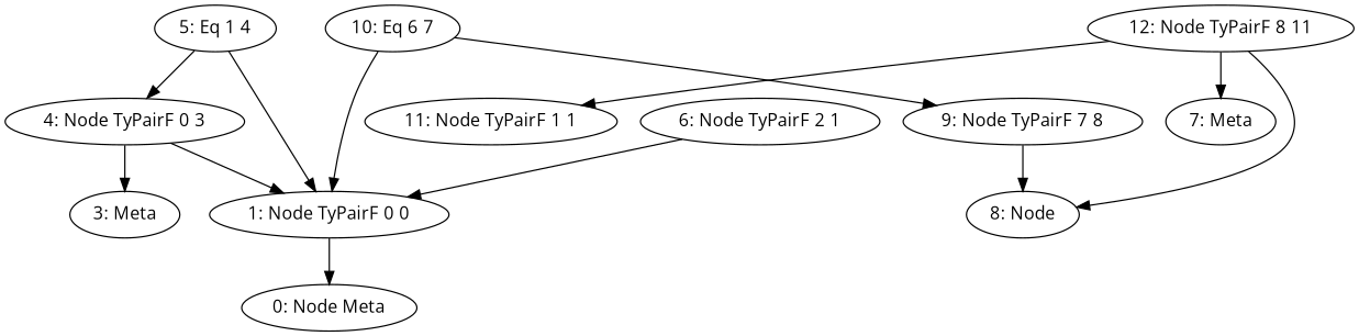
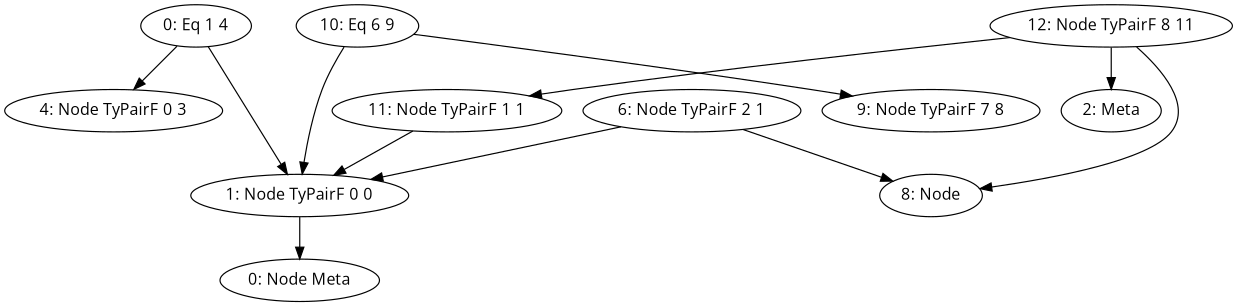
  digraph {
    fontname="Open Sans"
    node [fontname="Open Sans"]
    edge [fontname="Open Sans"]
    n1 [label="0: Node Meta"]
    n2 [label="1: Node TyPairF 0 0"]
-   n3 [label="3: Meta"]
    n4 [label="4: Node TyPairF 0 3"]
-   n5 [label="5: Eq 1 4"]
+   n5 [label="0: Eq 1 4"]
    n6 [label="6: Node TyPairF 2 1"]
-   n7 [label="7: Meta"]
+   n7 [label="2: Meta"]
    n8 [label="8: Node"]
    n9 [label="9: Node TyPairF 7 8"]
-   n10 [label="10: Eq 6 7"]
+   n10 [label="10: Eq 6 9"]
    n11 [label="11: Node TyPairF 1 1"]
    n12 [label="12: Node TyPairF 8 11"]
    n2 -> n1
-   n4 -> n3
    n5 -> n2
    n5 -> n4
    n6 -> n2
-   n9 -> n8
+   n6 -> n8
    n10 -> n2
    n10 -> n9
-   n4 -> n2
+   n11 -> n2
    n12 -> n7
    n12 -> n8
    n12 -> n11
  }
